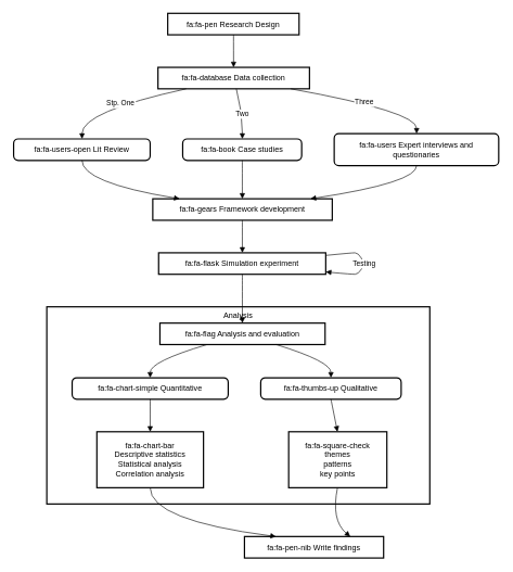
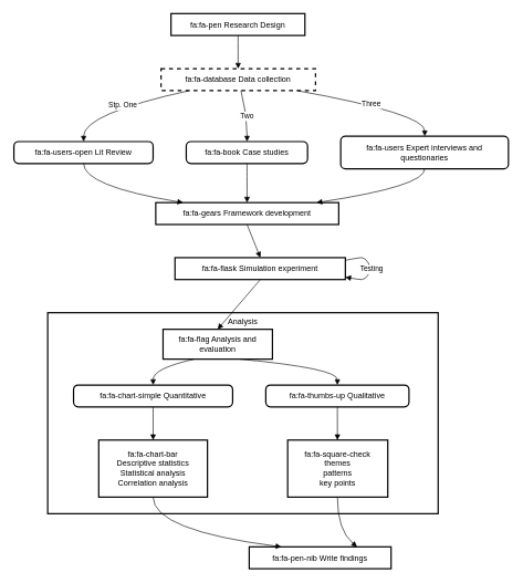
  <mxCell id="0" />
  <mxCell id="1" parent="0" />
  <mxCell id="2" value="Analysis" style="whiteSpace=wrap;strokeWidth=2;verticalAlign=top;" vertex="1" parent="1"><mxGeometry x="71" y="471" width="589" height="303" as="geometry" /></mxCell>
  <mxCell id="3" value="fa:fa-thumbs-up Qualitative" style="rounded=1;absoluteArcSize=1;arcSize=14;whiteSpace=wrap;strokeWidth=2;" vertex="1" parent="1"><mxGeometry x="400" y="580" width="216" height="33" as="geometry" /></mxCell>
- <mxCell id="4" value="fa:fa-flag Analysis and evaluation" style="whiteSpace=wrap;strokeWidth=2;" vertex="1" parent="1"><mxGeometry x="245" y="496" width="254" height="33" as="geometry" /></mxCell>
+ <mxCell id="4" value="fa:fa-flag Analysis and evaluation" style="whiteSpace=wrap;strokeWidth=2;" vertex="1" parent="1"><mxGeometry x="245" y="496" width="165" height="45" as="geometry" /></mxCell>
  <mxCell id="5" value="fa:fa-chart-simple Quantitative" style="rounded=1;absoluteArcSize=1;arcSize=14;whiteSpace=wrap;strokeWidth=2;" vertex="1" parent="1"><mxGeometry x="110" y="580" width="240" height="33" as="geometry" /></mxCell>
  <mxCell id="6" value="fa:fa-chart-bar &#10;            Descriptive statistics&#10;            Statistical analysis&#10;            Correlation analysis" style="whiteSpace=wrap;strokeWidth=2;" vertex="1" parent="1"><mxGeometry x="148" y="663" width="164" height="86" as="geometry" /></mxCell>
- <mxCell id="7" value="fa:fa-square-check&#10;            themes&#10;            patterns&#10;            key points" style="whiteSpace=wrap;strokeWidth=2;" vertex="1" parent="1"><mxGeometry x="443" y="663" width="151" height="86" as="geometry" /></mxCell>
+ <mxCell id="7" value="fa:fa-square-check&#10;            themes&#10;            patterns&#10;            key points" style="whiteSpace=wrap;strokeWidth=2;" vertex="1" parent="1"><mxGeometry x="433" y="663" width="151" height="86" as="geometry" /></mxCell>
  <mxCell id="8" value="fa:fa-pen Research Design" style="whiteSpace=wrap;strokeWidth=2;" vertex="1" parent="1"><mxGeometry x="257" y="20" width="202" height="33" as="geometry" /></mxCell>
- <mxCell id="9" value="fa:fa-database Data collection" style="whiteSpace=wrap;strokeWidth=2;" vertex="1" parent="1"><mxGeometry x="242" y="103" width="233" height="33" as="geometry" /></mxCell>
+ <mxCell id="9" value="fa:fa-database Data collection" style="whiteSpace=wrap;strokeWidth=2;dashed=1;" vertex="1" parent="1"><mxGeometry x="242" y="103" width="233" height="33" as="geometry" /></mxCell>
  <mxCell id="10" value="fa:fa-users-open Lit Review" style="rounded=1;absoluteArcSize=1;arcSize=14;whiteSpace=wrap;strokeWidth=2;" vertex="1" parent="1"><mxGeometry x="20" y="213" width="210" height="33" as="geometry" /></mxCell>
  <mxCell id="11" value="fa:fa-book Case studies" style="rounded=1;absoluteArcSize=1;arcSize=14;whiteSpace=wrap;strokeWidth=2;" vertex="1" parent="1"><mxGeometry x="280" y="213" width="183" height="33" as="geometry" /></mxCell>
  <mxCell id="12" value="fa:fa-users Expert interviews and &#10; questionaries" style="rounded=1;absoluteArcSize=1;arcSize=14;whiteSpace=wrap;strokeWidth=2;" vertex="1" parent="1"><mxGeometry x="513" y="205" width="253" height="49" as="geometry" /></mxCell>
  <mxCell id="13" value="fa:fa-gears Framework development" style="whiteSpace=wrap;strokeWidth=2;" vertex="1" parent="1"><mxGeometry x="234" y="305" width="276" height="33" as="geometry" /></mxCell>
- <mxCell id="14" value="fa:fa-flask Simulation experiment" style="whiteSpace=wrap;strokeWidth=2;" vertex="1" parent="1"><mxGeometry x="243" y="388" width="257" height="33" as="geometry" /></mxCell>
+ <mxCell id="14" value="fa:fa-flask Simulation experiment" style="whiteSpace=wrap;strokeWidth=2;" vertex="1" parent="1"><mxGeometry x="263" y="388" width="257" height="33" as="geometry" /></mxCell>
  <mxCell id="15" value="fa:fa-pen-nib Write findings" style="whiteSpace=wrap;strokeWidth=2;" vertex="1" parent="1"><mxGeometry x="375" y="824" width="214" height="33" as="geometry" /></mxCell>
  <mxCell id="16" value="" style="curved=1;startArrow=none;endArrow=block;exitX=0.501;exitY=1.012;entryX=0.499;entryY=0.012;rounded=0;" edge="1" parent="1" source="8" target="9"><mxGeometry relative="1" as="geometry"><Array as="points" /></mxGeometry></mxCell>
  <mxCell id="17" value="Stp. One" style="curved=1;startArrow=none;endArrow=block;exitX=0.171;exitY=1.024;entryX=0.501;entryY=0.006;rounded=0;" edge="1" parent="1" source="9" target="10"><mxGeometry relative="1" as="geometry"><Array as="points"><mxPoint x="125" y="171" /></Array></mxGeometry></mxCell>
  <mxCell id="18" value="Two" style="curved=1;startArrow=none;endArrow=block;exitX=0.518;exitY=1.024;entryX=0.501;entryY=0.006;rounded=0;" edge="1" parent="1" source="9" target="11"><mxGeometry relative="1" as="geometry"><Array as="points"><mxPoint x="372" y="171" /></Array></mxGeometry></mxCell>
  <mxCell id="19" value="Three" style="curved=1;startArrow=none;endArrow=block;exitX=0.895;exitY=1.024;entryX=0.501;entryY=0.004;rounded=0;" edge="1" parent="1" source="9" target="12"><mxGeometry relative="1" as="geometry"><Array as="points"><mxPoint x="640" y="171" /></Array></mxGeometry></mxCell>
  <mxCell id="20" value="" style="curved=1;startArrow=none;endArrow=block;exitX=0.501;exitY=1.018;entryX=0.141;entryY=-0.012;rounded=0;" edge="1" parent="1" source="10" target="13"><mxGeometry relative="1" as="geometry"><Array as="points"><mxPoint x="125" y="280" /></Array></mxGeometry></mxCell>
  <mxCell id="21" value="" style="curved=1;startArrow=none;endArrow=block;exitX=0.501;exitY=1.018;entryX=0.499;entryY=-0.012;rounded=0;" edge="1" parent="1" source="11" target="13"><mxGeometry relative="1" as="geometry"><Array as="points" /></mxGeometry></mxCell>
  <mxCell id="22" value="" style="curved=1;startArrow=none;endArrow=block;exitX=0.501;exitY=1.012;entryX=0.888;entryY=-0.012;rounded=0;" edge="1" parent="1" source="12" target="13"><mxGeometry relative="1" as="geometry"><Array as="points"><mxPoint x="640" y="280" /></Array></mxGeometry></mxCell>
  <mxCell id="23" value="" style="curved=1;startArrow=none;endArrow=block;exitX=0.499;exitY=1.0;entryX=0.501;entryY=1.734e-7;rounded=0;" edge="1" parent="1" source="13" target="14"><mxGeometry relative="1" as="geometry"><Array as="points" /></mxGeometry></mxCell>
  <mxCell id="24" value="Testing" style="curved=1;startArrow=none;endArrow=block;exitX=1.0;exitY=0.121;entryX=1.0;entryY=0.891;rounded=0;" edge="1" parent="1" source="14" target="14"><mxGeometry relative="1" as="geometry"><Array as="points"><mxPoint x="540" y="388" /><mxPoint x="550" y="388" /><mxPoint x="560" y="405" /><mxPoint x="550" y="421" /><mxPoint x="540" y="421" /></Array></mxGeometry></mxCell>
  <mxCell id="25" value="" style="curved=1;startArrow=none;endArrow=block;exitX=0.501;exitY=1.012;entryX=0.499;entryY=0.012;rounded=0;" edge="1" parent="1" source="14" target="4"><mxGeometry relative="1" as="geometry"><Array as="points" /></mxGeometry></mxCell>
  <mxCell id="26" value="" style="curved=1;startArrow=none;endArrow=block;exitX=0.714;exitY=1.024;entryX=0.5;entryY=-0.006;rounded=0;" edge="1" parent="1" source="4" target="3"><mxGeometry relative="1" as="geometry"><Array as="points"><mxPoint x="508" y="555" /></Array></mxGeometry></mxCell>
  <mxCell id="27" value="" style="curved=1;startArrow=none;endArrow=block;exitX=0.275;exitY=1.024;entryX=0.5;entryY=-0.006;rounded=0;" edge="1" parent="1" source="4" target="5"><mxGeometry relative="1" as="geometry"><Array as="points"><mxPoint x="230" y="555" /></Array></mxGeometry></mxCell>
  <mxCell id="28" value="" style="curved=1;startArrow=none;endArrow=block;exitX=0.5;exitY=1.006;entryX=0.5;entryY=0.002;rounded=0;" edge="1" parent="1" source="5" target="6"><mxGeometry relative="1" as="geometry"><Array as="points" /></mxGeometry></mxCell>
  <mxCell id="29" value="" style="curved=1;startArrow=none;endArrow=block;exitX=0.5;exitY=1.006;entryX=0.497;entryY=0.002;rounded=0;" edge="1" parent="1" source="3" target="7"><mxGeometry relative="1" as="geometry"><Array as="points" /></mxGeometry></mxCell>
  <mxCell id="30" value="" style="curved=1;startArrow=none;endArrow=block;exitX=0.5;exitY=1.005;entryX=0.233;entryY=0.012;rounded=0;" edge="1" parent="1" source="6" target="15"><mxGeometry relative="1" as="geometry"><Array as="points"><mxPoint x="230" y="799" /></Array></mxGeometry></mxCell>
  <mxCell id="31" value="" style="curved=1;startArrow=none;endArrow=block;exitX=0.497;exitY=1.005;entryX=0.754;entryY=0.012;rounded=0;" edge="1" parent="1" source="7" target="15"><mxGeometry relative="1" as="geometry"><Array as="points"><mxPoint x="508" y="799" /></Array></mxGeometry></mxCell>
